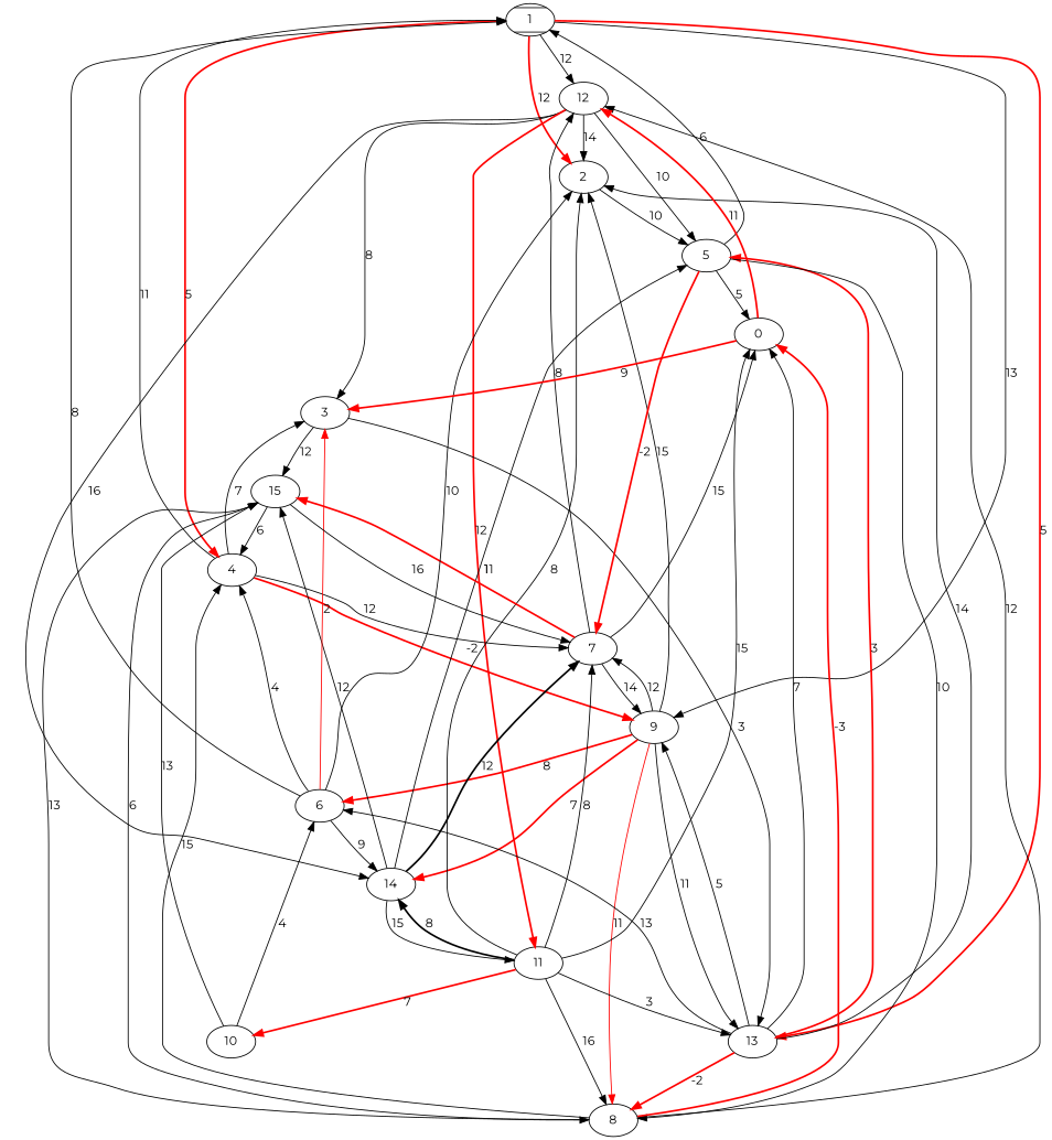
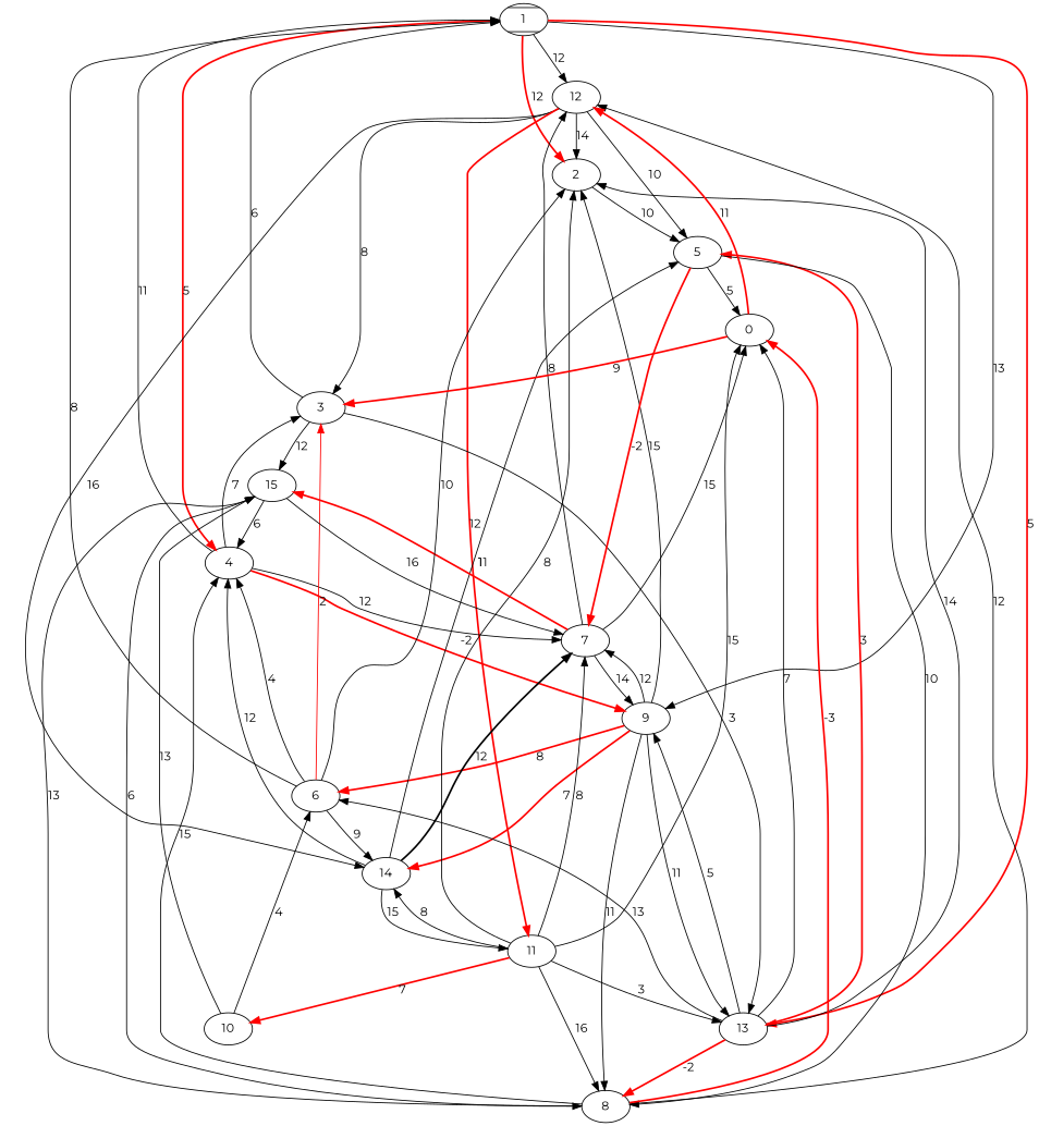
  digraph {
    fontname=Montserrat
    node [fontname=Montserrat]
    edge [fontname=Montserrat]
    1 [style=diagonals]
    12
    2
    4
    9
    13
    3
    5
    14
    11
    7
    8
    6
    0
    15
    10
    1 -> 12 [label=12]
    1 -> 2 [color=red label=12 style=bold]
    1 -> 4 [color=red label=5 style=bold]
    1 -> 9 [label=13]
    1 -> 13 [color=red label=5 style=bold]
    12 -> 2 [label=14]
    12 -> 3 [label=8]
    12 -> 5 [label=10]
    12 -> 14 [label=16]
    12 -> 11 [color=red label=12 style=bold]
    2 -> 5 [label=10]
    4 -> 1 [label=11]
    4 -> 9 [color=red label=-2 style=bold]
    4 -> 3 [label=7]
    4 -> 7 [label=12]
    9 -> 2 [label=15]
    9 -> 13 [label=11]
    9 -> 14 [color=red label=7 style=bold]
    9 -> 7 [label=12]
-   9 -> 8 [label=11 color=red]
+   9 -> 8 [label=11]
    9 -> 6 [color=red label=8 style=bold]
    13 -> 2 [label=14]
    13 -> 9 [label=5]
    13 -> 5 [color=red label=3 style=bold]
    13 -> 8 [color=red label=-2 style=bold]
    13 -> 6 [label=13]
    13 -> 0 [label=7]
    3 -> 13 [label=3]
    3 -> 15 [label=12]
-   5 -> 1 [label=6]
+   3 -> 1 [label=6]
    5 -> 7 [color=red label=-2 style=bold]
    5 -> 8 [label=10]
    5 -> 0 [label=5]
    14 -> 5 [label=11]
    14 -> 11 [label=15]
    14 -> 7 [label=12 style=bold]
-   14 -> 15 [label=12]
+   14 -> 4 [label=12]
    11 -> 2 [label=8]
    11 -> 13 [label=3]
-   11 -> 14 [label=8 style=bold]
+   11 -> 14 [label=8]
    11 -> 7 [label=8]
    11 -> 8 [label=16]
    11 -> 0 [label=15]
    11 -> 10 [color=red label=7 style=bold]
    7 -> 12 [label=8]
    7 -> 9 [label=14]
    7 -> 0 [label=15]
    7 -> 15 [color=red label=1 style=bold]
    8 -> 12 [label=12]
    8 -> 4 [label=15]
    8 -> 0 [color=red label=-3 style=bold]
    8 -> 15 [label=13]
    6 -> 1 [label=8]
    6 -> 2 [label=10]
    6 -> 4 [label=4]
    6 -> 3 [color=red label=2]
    6 -> 14 [label=9]
    0 -> 12 [color=red label=11 style=bold]
    0 -> 3 [color=red label=9 style=bold]
    15 -> 4 [label=6]
    15 -> 7 [label=16]
    15 -> 8 [label=6]
    10 -> 6 [label=4]
    10 -> 15 [label=13]
  }
